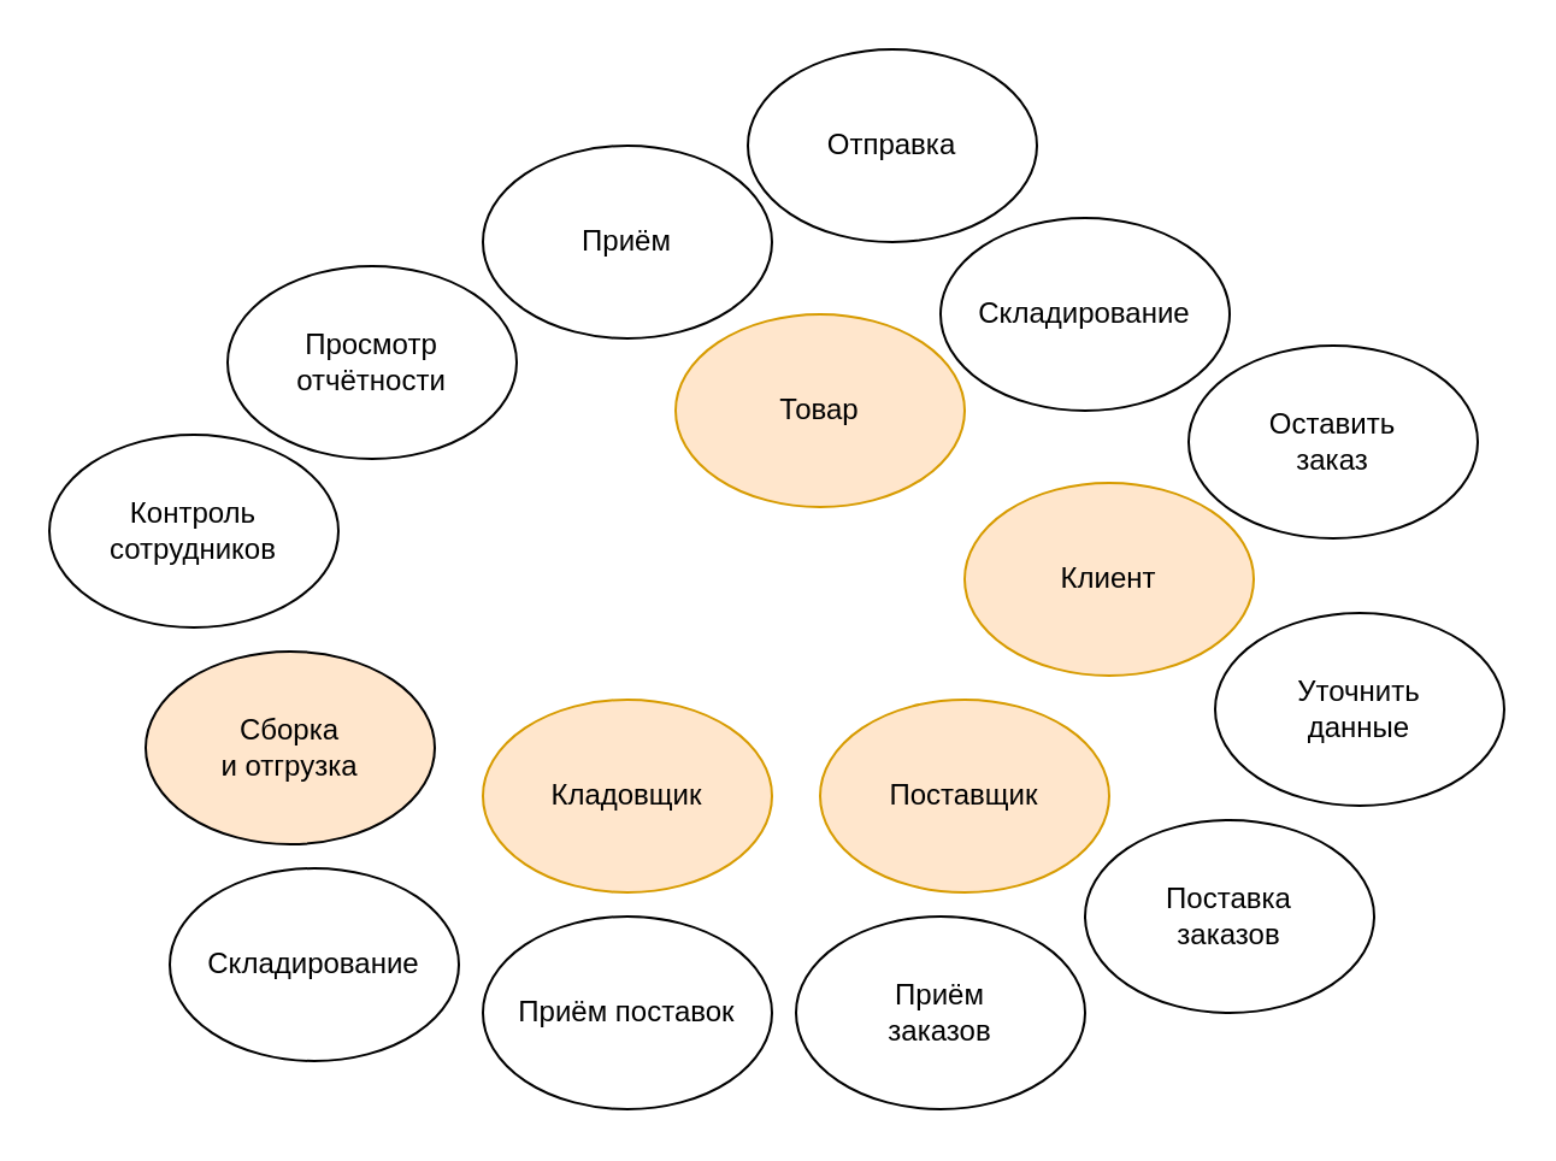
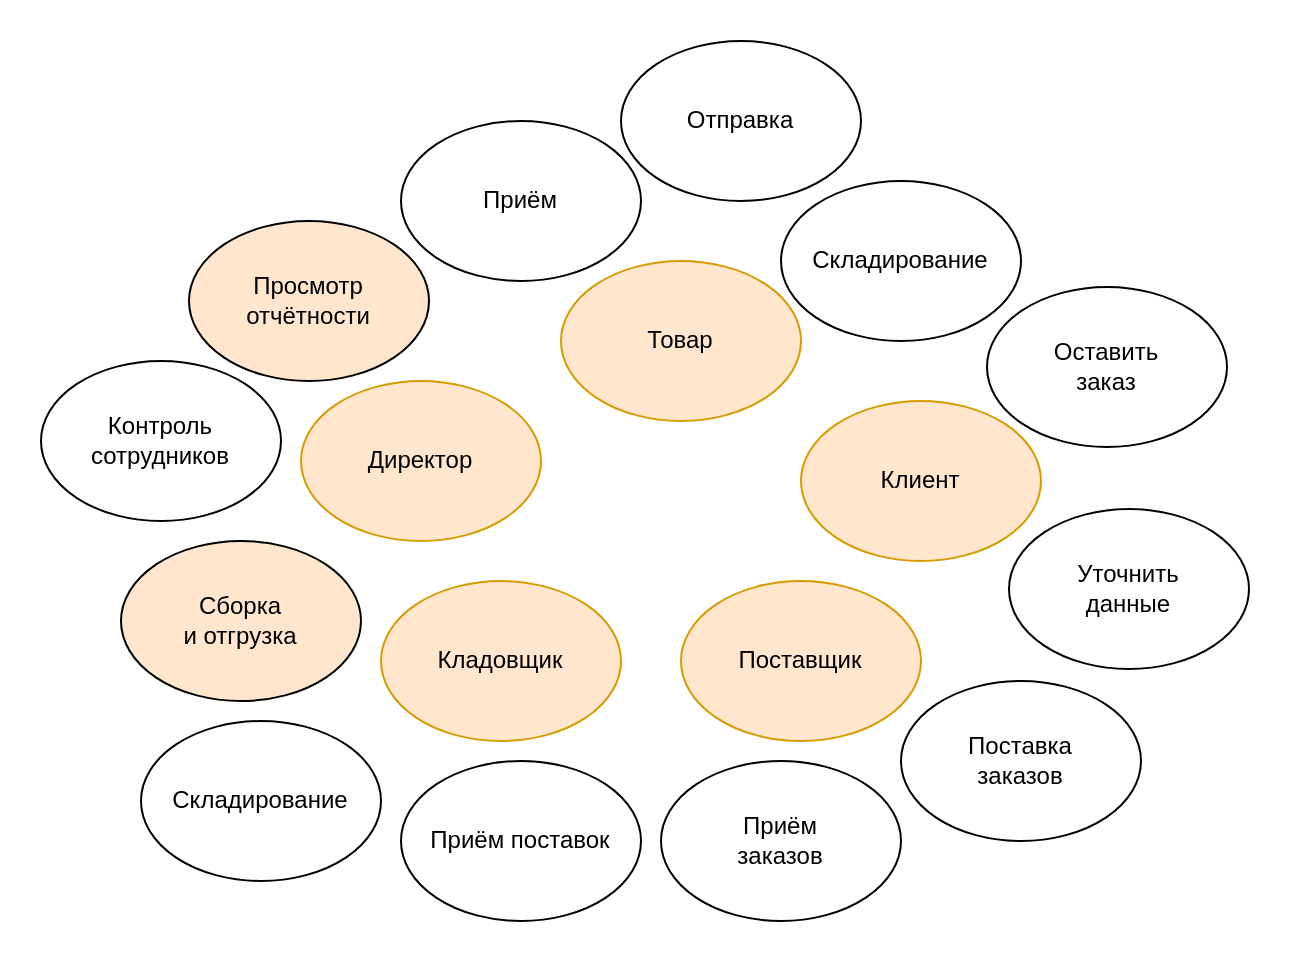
  <mxCell id="0" />
  <mxCell id="1" parent="0" />
+ <mxCell id="2" value="Директор" style="ellipse;whiteSpace=wrap;html=1;fillColor=#ffe6cc;strokeColor=#d79b00;" vertex="1" parent="1"><mxGeometry x="150" y="190" width="120" height="80" as="geometry" /></mxCell>
  <mxCell id="3" value="Контроль&lt;br&gt;сотрудников" style="ellipse;whiteSpace=wrap;html=1;" vertex="1" parent="1"><mxGeometry x="20" y="180" width="120" height="80" as="geometry" /></mxCell>
  <mxCell id="4" value="Товар" style="ellipse;whiteSpace=wrap;html=1;fillColor=#ffe6cc;strokeColor=#d79b00;" vertex="1" parent="1"><mxGeometry x="280" y="130" width="120" height="80" as="geometry" /></mxCell>
  <mxCell id="5" value="Клиент" style="ellipse;whiteSpace=wrap;html=1;fillColor=#ffe6cc;strokeColor=#d79b00;" vertex="1" parent="1"><mxGeometry x="400" y="200" width="120" height="80" as="geometry" /></mxCell>
  <mxCell id="6" value="Поставщик" style="ellipse;whiteSpace=wrap;html=1;fillColor=#ffe6cc;strokeColor=#d79b00;" vertex="1" parent="1"><mxGeometry x="340" y="290" width="120" height="80" as="geometry" /></mxCell>
- <mxCell id="7" value="Кладовщик" style="ellipse;whiteSpace=wrap;html=1;fillColor=#ffe6cc;strokeColor=#d79b00;" vertex="1" parent="1"><mxGeometry x="200" y="290" width="120" height="80" as="geometry" /></mxCell>
- <mxCell id="8" value="Просмотр &lt;br&gt;отчётности" style="ellipse;whiteSpace=wrap;html=1;" vertex="1" parent="1"><mxGeometry x="94" y="110" width="120" height="80" as="geometry" /></mxCell>
+ <mxCell id="7" value="Кладовщик" style="ellipse;whiteSpace=wrap;html=1;fillColor=#ffe6cc;strokeColor=#d79b00;" vertex="1" parent="1"><mxGeometry x="190" y="290" width="120" height="80" as="geometry" /></mxCell>
+ <mxCell id="8" value="Просмотр &lt;br&gt;отчётности" style="ellipse;whiteSpace=wrap;html=1;fillColor=#ffe6cc;" vertex="1" parent="1"><mxGeometry x="94" y="110" width="120" height="80" as="geometry" /></mxCell>
  <mxCell id="9" value="Приём" style="ellipse;whiteSpace=wrap;html=1;" vertex="1" parent="1"><mxGeometry x="200" y="60" width="120" height="80" as="geometry" /></mxCell>
  <mxCell id="10" value="Отправка" style="ellipse;whiteSpace=wrap;html=1;" vertex="1" parent="1"><mxGeometry x="310" y="20" width="120" height="80" as="geometry" /></mxCell>
  <mxCell id="11" value="Складирование" style="ellipse;whiteSpace=wrap;html=1;" vertex="1" parent="1"><mxGeometry x="70" y="360" width="120" height="80" as="geometry" /></mxCell>
  <mxCell id="12" value="Складирование" style="ellipse;whiteSpace=wrap;html=1;" vertex="1" parent="1"><mxGeometry x="390" y="90" width="120" height="80" as="geometry" /></mxCell>
  <mxCell id="13" value="Оставить&lt;br&gt;заказ" style="ellipse;whiteSpace=wrap;html=1;" vertex="1" parent="1"><mxGeometry x="493" y="143" width="120" height="80" as="geometry" /></mxCell>
  <mxCell id="14" value="Уточнить&lt;br&gt;данные" style="ellipse;whiteSpace=wrap;html=1;" vertex="1" parent="1"><mxGeometry x="504" y="254" width="120" height="80" as="geometry" /></mxCell>
  <mxCell id="15" value="Поставка&lt;br&gt;заказов" style="ellipse;whiteSpace=wrap;html=1;" vertex="1" parent="1"><mxGeometry x="450" y="340" width="120" height="80" as="geometry" /></mxCell>
  <mxCell id="16" value="Приём&lt;br&gt;заказов" style="ellipse;whiteSpace=wrap;html=1;" vertex="1" parent="1"><mxGeometry x="330" y="380" width="120" height="80" as="geometry" /></mxCell>
  <mxCell id="17" value="Приём поставок" style="ellipse;whiteSpace=wrap;html=1;" vertex="1" parent="1"><mxGeometry x="200" y="380" width="120" height="80" as="geometry" /></mxCell>
  <mxCell id="18" value="Сборка&lt;br&gt;и отгрузка" style="ellipse;whiteSpace=wrap;html=1;fillColor=#ffe6cc;" vertex="1" parent="1"><mxGeometry x="60" y="270" width="120" height="80" as="geometry" /></mxCell>
